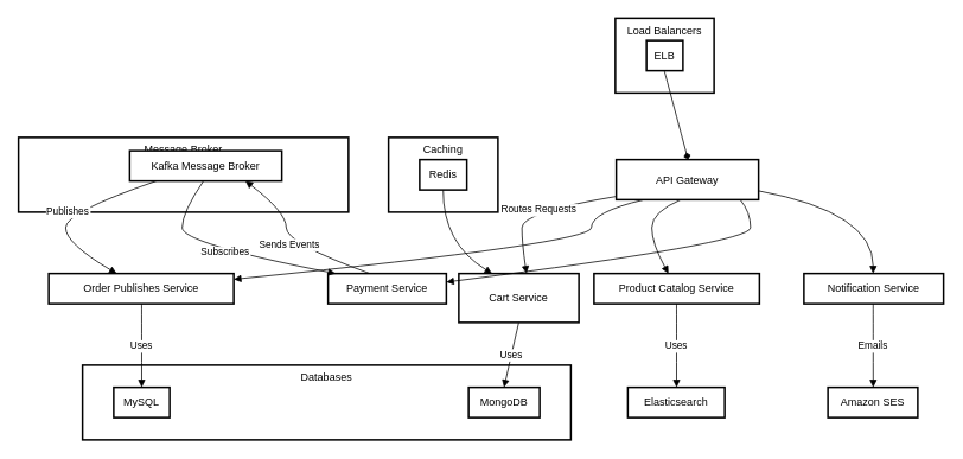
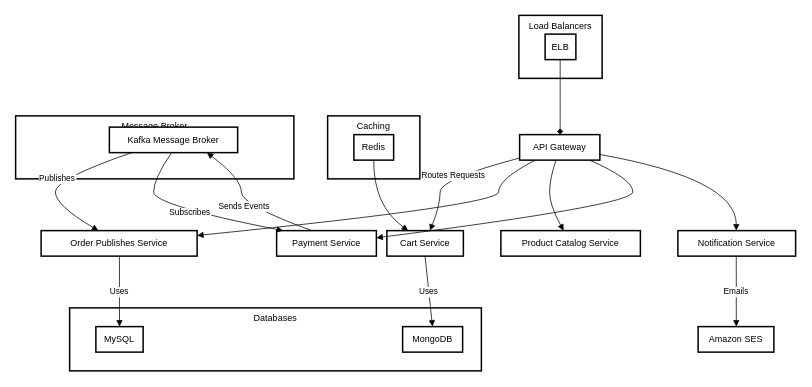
  <mxCell id="0" />
  <mxCell id="1" parent="0" />
  <mxCell id="2" value="Message Broker" style="whiteSpace=wrap;strokeWidth=2;verticalAlign=top;" vertex="1" parent="1"><mxGeometry x="20" y="154" width="371" height="84" as="geometry" /></mxCell>
  <mxCell id="3" value="Kafka Message Broker" style="whiteSpace=wrap;strokeWidth=2;" vertex="1" parent="1"><mxGeometry x="145" y="169" width="171" height="34" as="geometry" /></mxCell>
  <mxCell id="4" value="Databases" style="whiteSpace=wrap;strokeWidth=2;verticalAlign=top;" vertex="1" parent="1"><mxGeometry x="92" y="410" width="549" height="84" as="geometry" /></mxCell>
  <mxCell id="5" value="MySQL" style="whiteSpace=wrap;strokeWidth=2;" vertex="1" parent="1"><mxGeometry x="127" y="435" width="63" height="34" as="geometry" /></mxCell>
- <mxCell id="6" value="MongoDB" style="whiteSpace=wrap;strokeWidth=2;" vertex="1" parent="1"><mxGeometry x="526" y="435" width="80" height="34" as="geometry" /></mxCell>
+ <mxCell id="6" value="MongoDB" style="whiteSpace=wrap;strokeWidth=2;" vertex="1" parent="1"><mxGeometry x="536" y="435" width="80" height="34" as="geometry" /></mxCell>
  <mxCell id="7" value="Caching" style="whiteSpace=wrap;strokeWidth=2;verticalAlign=top;" vertex="1" parent="1"><mxGeometry x="436" y="154" width="123" height="84" as="geometry" /></mxCell>
  <mxCell id="8" value="Redis" style="whiteSpace=wrap;strokeWidth=2;" vertex="1" parent="1"><mxGeometry x="471" y="179" width="53" height="34" as="geometry" /></mxCell>
  <mxCell id="9" value="Load Balancers" style="whiteSpace=wrap;strokeWidth=2;verticalAlign=top;" vertex="1" parent="1"><mxGeometry x="691" y="20" width="111" height="84" as="geometry" /></mxCell>
  <mxCell id="10" value="ELB" style="whiteSpace=wrap;strokeWidth=2;" vertex="1" parent="1"><mxGeometry x="726" y="45" width="41" height="34" as="geometry" /></mxCell>
- <mxCell id="11" value="API Gateway" style="whiteSpace=wrap;strokeWidth=2;" vertex="1" parent="1"><mxGeometry x="692" y="179" width="160" height="45" as="geometry" /></mxCell>
- <mxCell id="12" value="Cart Service" style="whiteSpace=wrap;strokeWidth=2;" vertex="1" parent="1"><mxGeometry x="515" y="307" width="135" height="55" as="geometry" /></mxCell>
+ <mxCell id="11" value="API Gateway" style="whiteSpace=wrap;strokeWidth=2;" vertex="1" parent="1"><mxGeometry x="692" y="179" width="107" height="34" as="geometry" /></mxCell>
+ <mxCell id="12" value="Cart Service" style="whiteSpace=wrap;strokeWidth=2;" vertex="1" parent="1"><mxGeometry x="515" y="307" width="102" height="34" as="geometry" /></mxCell>
  <mxCell id="13" value="Order Publishes Service" style="whiteSpace=wrap;strokeWidth=2;" vertex="1" parent="1"><mxGeometry x="54" y="307" width="208" height="34" as="geometry" /></mxCell>
  <mxCell id="14" value="Product Catalog Service" style="whiteSpace=wrap;strokeWidth=2;" vertex="1" parent="1"><mxGeometry x="667" y="307" width="186" height="34" as="geometry" /></mxCell>
  <mxCell id="15" value="Payment Service" style="whiteSpace=wrap;strokeWidth=2;" vertex="1" parent="1"><mxGeometry x="368" y="307" width="133" height="34" as="geometry" /></mxCell>
  <mxCell id="16" value="Notification Service" style="whiteSpace=wrap;strokeWidth=2;" vertex="1" parent="1"><mxGeometry x="903" y="307" width="157" height="34" as="geometry" /></mxCell>
- <mxCell id="17" value="Elasticsearch" style="whiteSpace=wrap;strokeWidth=2;" vertex="1" parent="1"><mxGeometry x="705" y="435" width="109" height="34" as="geometry" /></mxCell>
  <mxCell id="18" value="Amazon SES" style="whiteSpace=wrap;strokeWidth=2;" vertex="1" parent="1"><mxGeometry x="930" y="435" width="101" height="34" as="geometry" /></mxCell>
  <mxCell id="19" value="Routes Requests" style="curved=1;startArrow=none;endArrow=block;exitX=0.004;exitY=0.914;entryX=0.564;entryY=0;rounded=0;" edge="1" parent="1" source="11" target="12"><mxGeometry relative="1" as="geometry"><Array as="points"><mxPoint x="586" y="238" /><mxPoint x="586" y="273" /></Array></mxGeometry></mxCell>
  <mxCell id="20" value="" style="curved=1;startArrow=none;endArrow=block;exitX=0.195;exitY=1;entryX=1.003;entryY=0.188;rounded=0;" edge="1" parent="1" source="11" target="13"><mxGeometry relative="1" as="geometry"><Array as="points"><mxPoint x="664" y="238" /><mxPoint x="664" y="273" /></Array></mxGeometry></mxCell>
  <mxCell id="21" value="" style="curved=1;startArrow=none;endArrow=block;exitX=0.453;exitY=1;entryX=0.45;entryY=0;rounded=0;" edge="1" parent="1" source="11" target="14"><mxGeometry relative="1" as="geometry"><Array as="points"><mxPoint x="732" y="238" /><mxPoint x="732" y="273" /></Array></mxGeometry></mxCell>
  <mxCell id="22" value="" style="curved=1;startArrow=none;endArrow=block;exitX=0.871;exitY=1;entryX=1.0;entryY=0.282;rounded=0;" edge="1" parent="1" source="11" target="15"><mxGeometry relative="1" as="geometry"><Array as="points"><mxPoint x="843" y="238" /><mxPoint x="843" y="273" /></Array></mxGeometry></mxCell>
  <mxCell id="23" value="" style="curved=1;startArrow=none;endArrow=block;exitX=1.006;exitY=0.782;entryX=0.496;entryY=0;rounded=0;" edge="1" parent="1" source="11" target="16"><mxGeometry relative="1" as="geometry"><Array as="points"><mxPoint x="981" y="238" /></Array></mxGeometry></mxCell>
  <mxCell id="24" value="Uses" style="curved=1;startArrow=none;endArrow=block;exitX=0.499;exitY=1;entryX=0.498;entryY=0;rounded=0;" edge="1" parent="1" source="12" target="6"><mxGeometry relative="1" as="geometry"><Array as="points" /></mxGeometry></mxCell>
  <mxCell id="25" value="Uses" style="curved=1;startArrow=none;endArrow=block;exitX=0.502;exitY=1;entryX=0.5;entryY=0;rounded=0;" edge="1" parent="1" source="13" target="5"><mxGeometry relative="1" as="geometry"><Array as="points" /></mxGeometry></mxCell>
- <mxCell id="26" value="Uses" style="curved=1;startArrow=none;endArrow=block;exitX=0.499;exitY=1;entryX=0.503;entryY=0;rounded=0;" edge="1" parent="1" source="14" target="17"><mxGeometry relative="1" as="geometry"><Array as="points" /></mxGeometry></mxCell>
  <mxCell id="27" value="Sends Events" style="curved=1;startArrow=none;endArrow=block;exitX=0.354;exitY=0;entryX=0.761;entryY=1;rounded=0;" edge="1" parent="1" source="15" target="3"><mxGeometry relative="1" as="geometry"><Array as="points"><mxPoint x="321" y="273" /><mxPoint x="321" y="238" /></Array></mxGeometry></mxCell>
  <mxCell id="28" value="Emails" style="curved=1;startArrow=none;endArrow=block;exitX=0.496;exitY=1;entryX=0.504;entryY=0;rounded=0;" edge="1" parent="1" source="16" target="18"><mxGeometry relative="1" as="geometry"><Array as="points" /></mxGeometry></mxCell>
  <mxCell id="29" value="" style="curved=1;startArrow=none;endArrow=diamond;exitX=0.489;exitY=1;entryX=0.505;entryY=0;rounded=0;" edge="1" parent="1" source="10" target="11"><mxGeometry relative="1" as="geometry"><Array as="points" /></mxGeometry></mxCell>
  <mxCell id="30" value="" style="curved=1;startArrow=none;endArrow=block;exitX=0.499;exitY=1;entryX=0.277;entryY=0;rounded=0;" edge="1" parent="1" source="8" target="12"><mxGeometry relative="1" as="geometry"><Array as="points"><mxPoint x="497" y="273" /></Array></mxGeometry></mxCell>
  <mxCell id="31" value="Publishes" style="curved=1;startArrow=none;endArrow=block;exitX=0.175;exitY=1;entryX=0.367;entryY=0;rounded=0;" edge="1" parent="1" source="3" target="13"><mxGeometry relative="1" as="geometry"><Array as="points"><mxPoint x="73" y="238" /><mxPoint x="73" y="273" /></Array></mxGeometry></mxCell>
  <mxCell id="32" value="Subscribes" style="curved=1;startArrow=none;endArrow=block;exitX=0.485;exitY=1;entryX=0.064;entryY=0;rounded=0;" edge="1" parent="1" source="3" target="15"><mxGeometry relative="1" as="geometry"><Array as="points"><mxPoint x="204" y="238" /><mxPoint x="204" y="273" /></Array></mxGeometry></mxCell>
